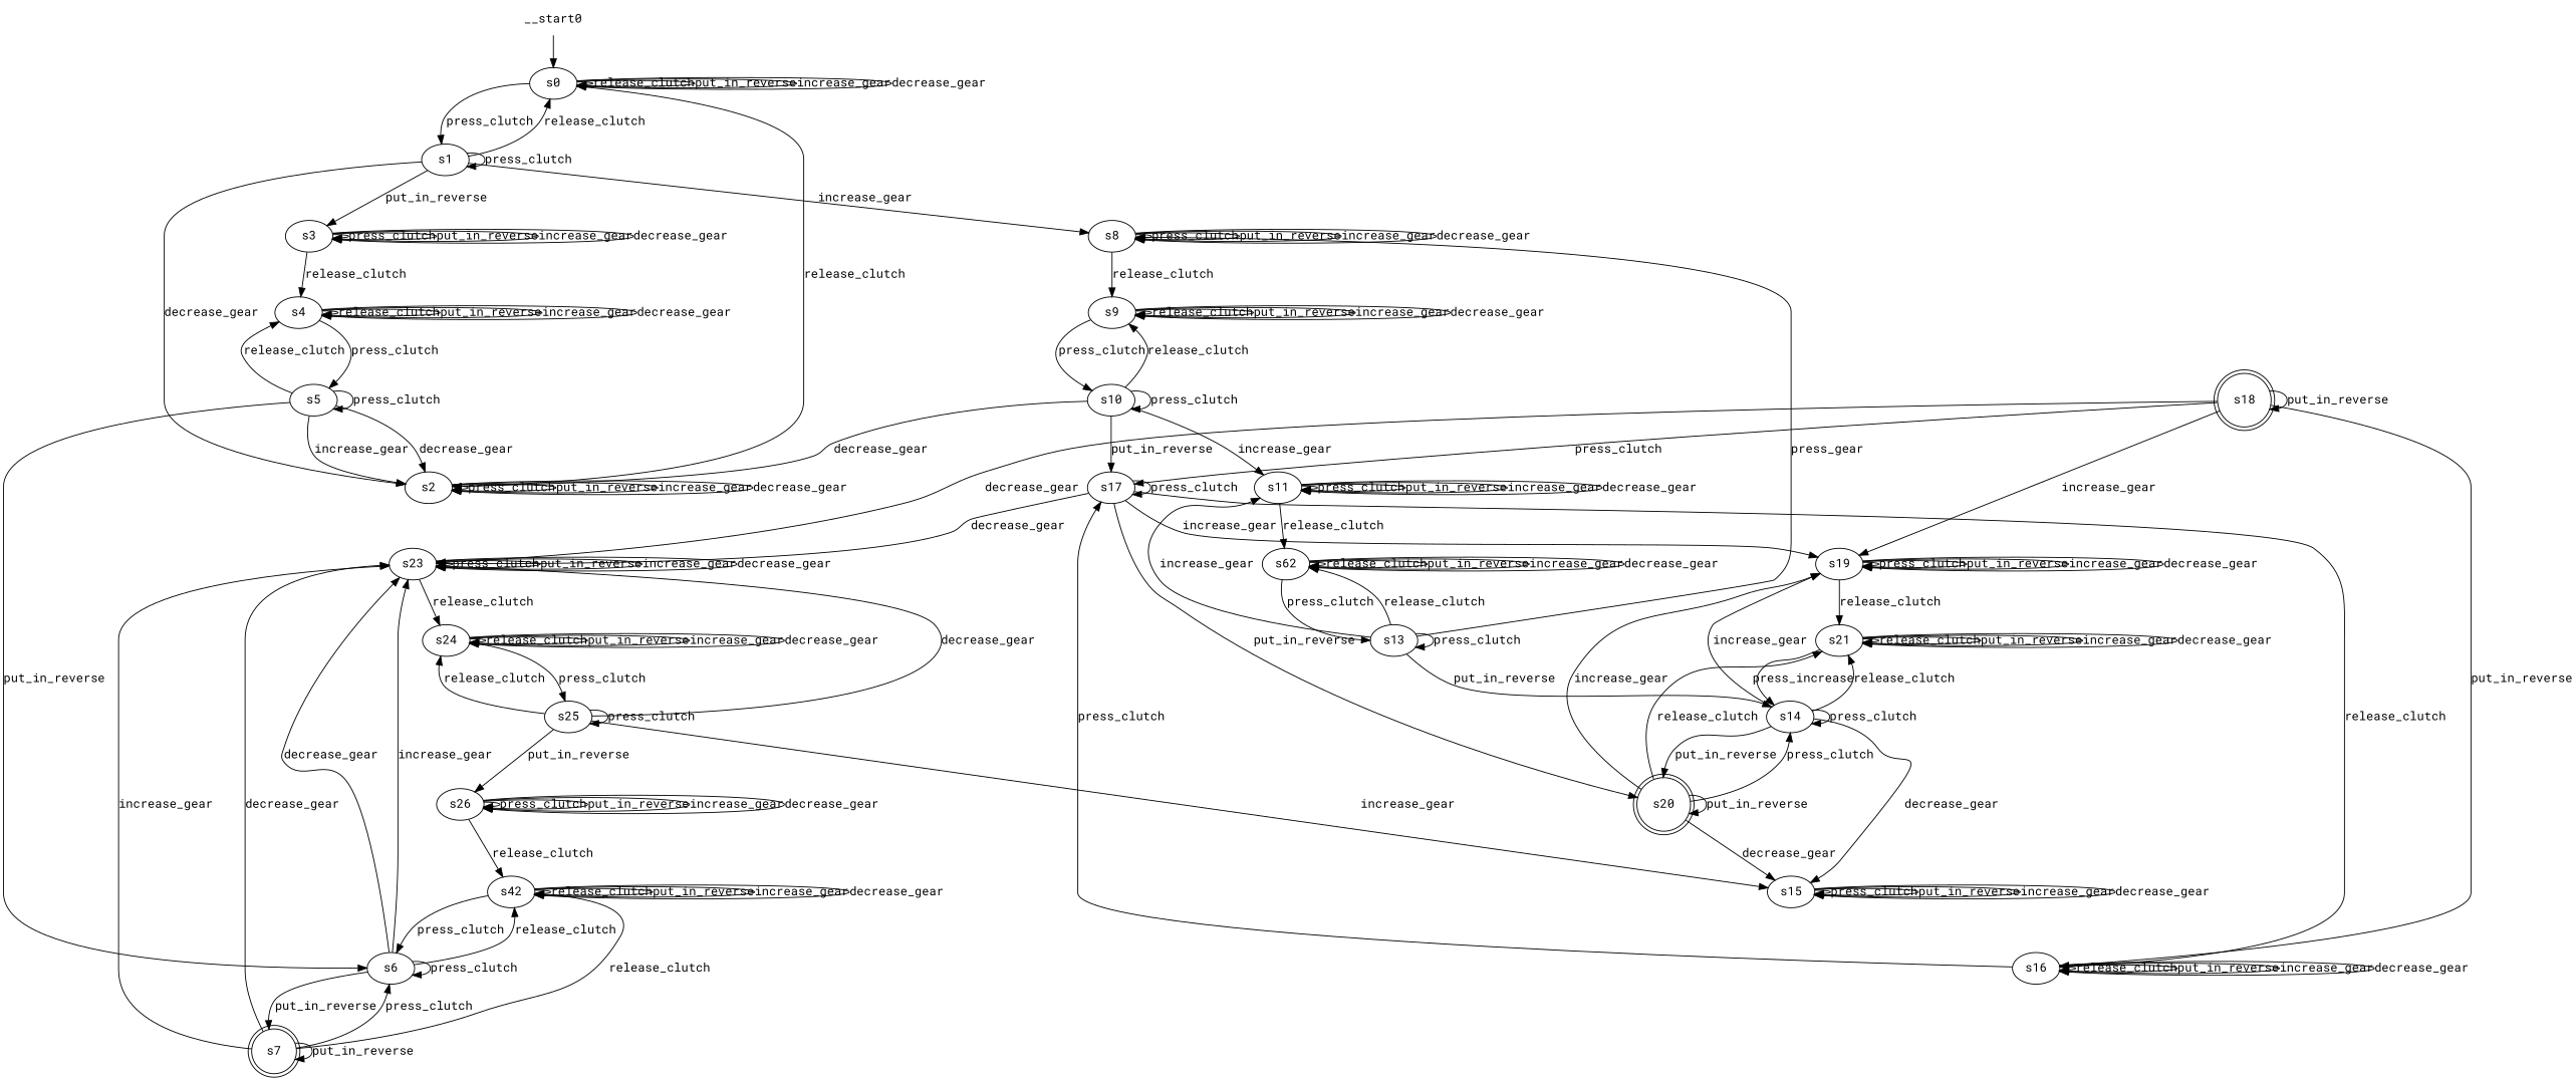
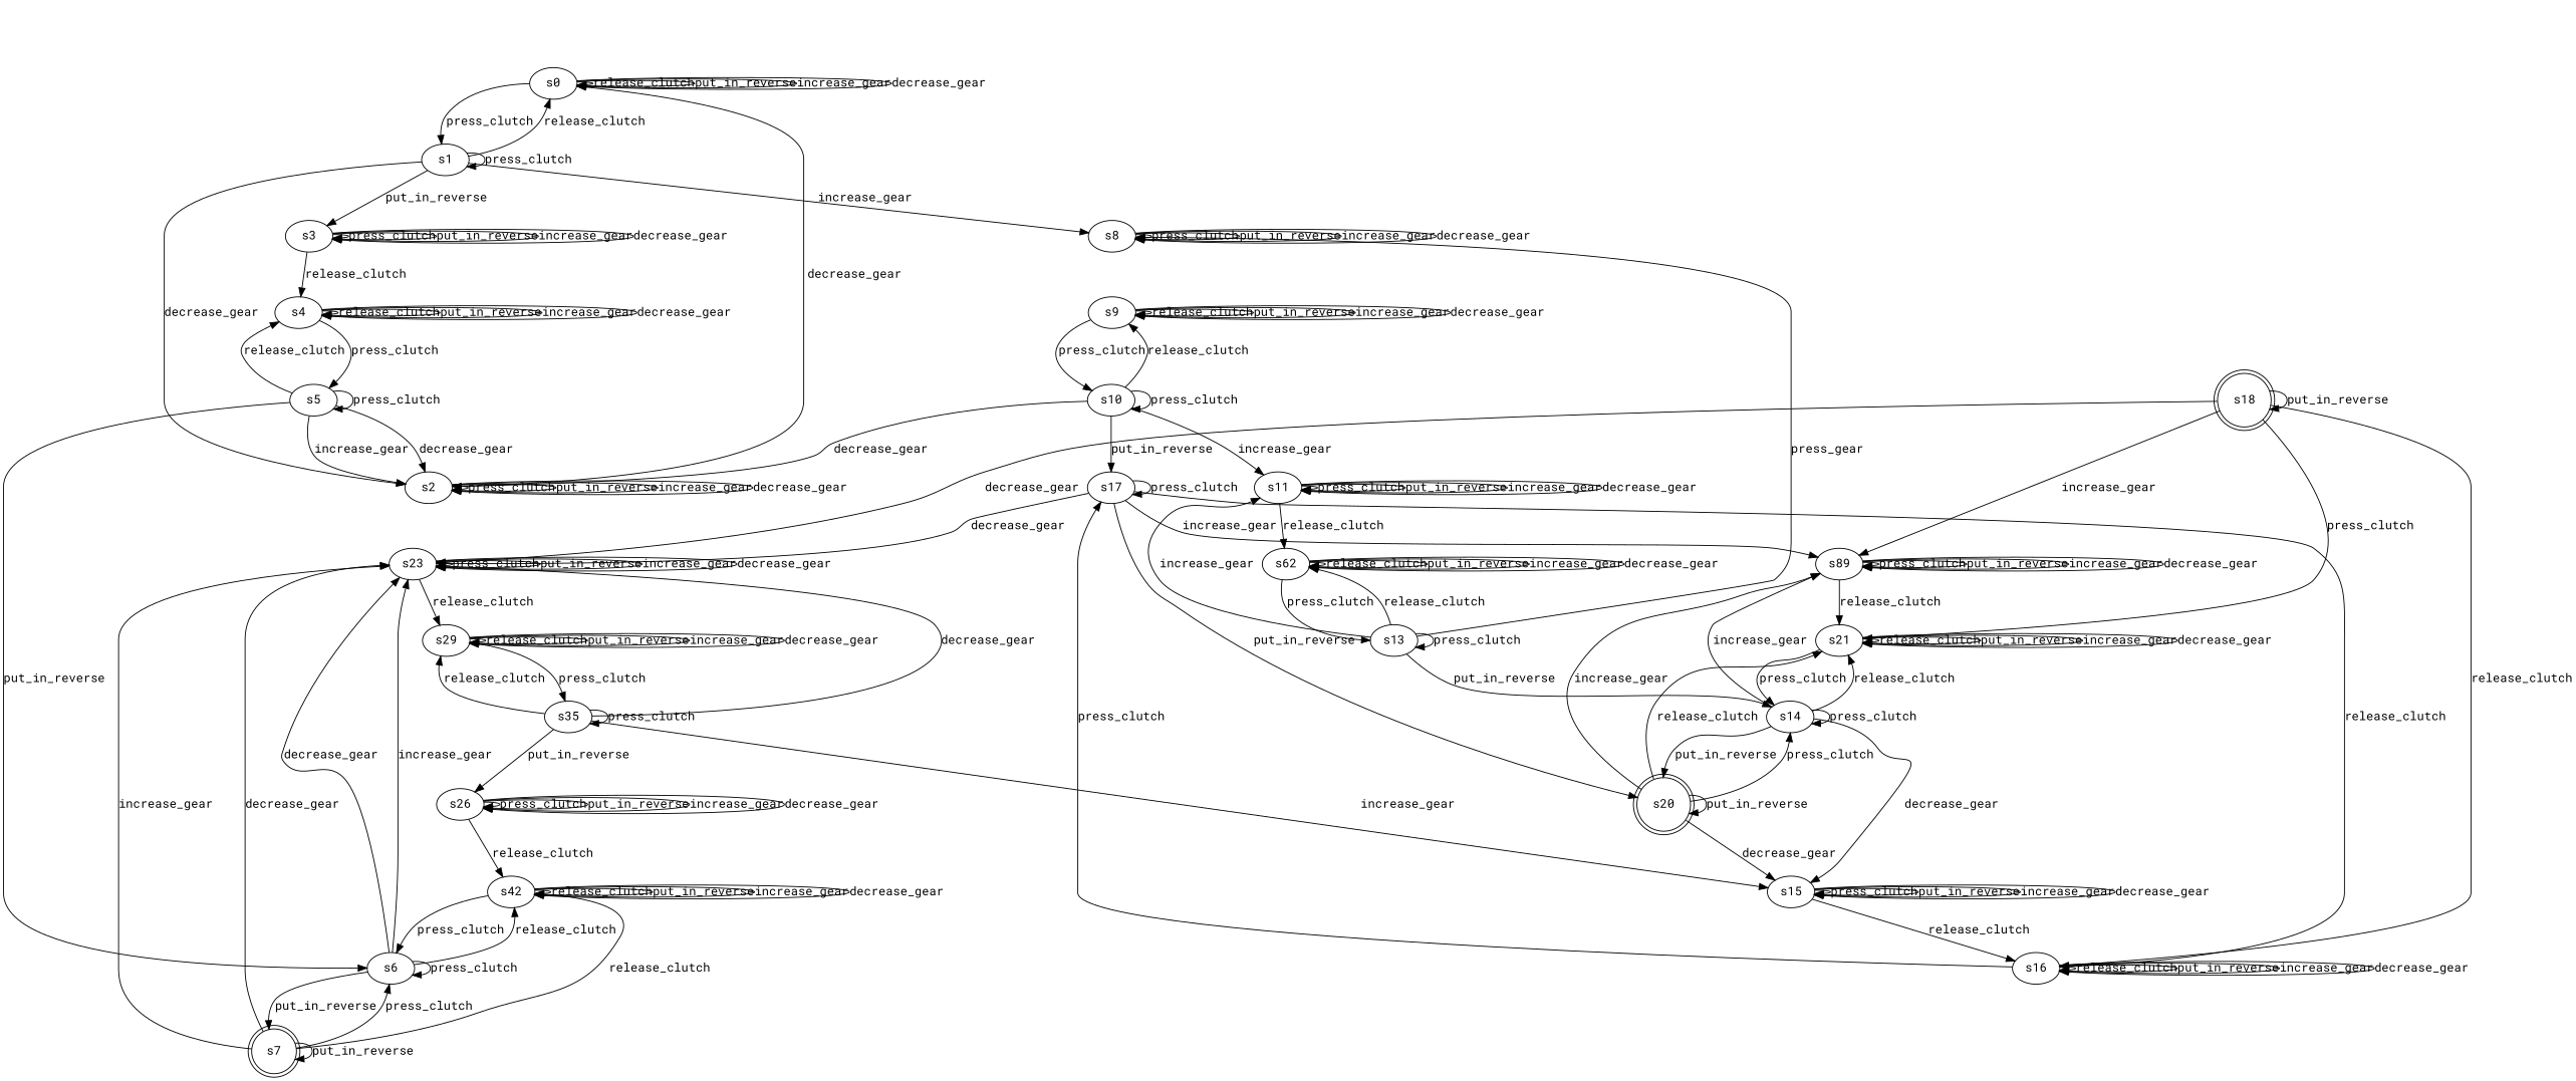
  digraph {
    fontname="Roboto Mono"
    node [fontname="Roboto Mono"]
    edge [fontname="Roboto Mono"]
    n1 [label=s0]
    n2 [label=s1]
    n3 [label=s2]
    n4 [label=s3]
    n5 [label=s8]
    n6 [label=s4]
    n7 [label=s9]
    n8 [label=s5]
    n9 [label=s6]
    n10 [label=s7 shape=doublecircle]
    n11 [label=s42]
    n12 [label=s23]
-   n13 [label=s24]
+   n13 [label=s29]
    n14 [label=s10]
    n15 [label=s11]
    n16 [label=s17]
    n17 [label=s62]
-   n18 [label=s19]
+   n18 [label=s89]
    n19 [label=s20 shape=doublecircle]
    n20 [label=s16]
    n21 [label=s13]
    n22 [label=s14]
    n23 [label=s15]
    n24 [label=s21]
    n25 [label=s18 shape=doublecircle]
-   n26 [label=s25]
+   n26 [label=s35]
    n27 [label=s26]
-   __start0 [shape=none]
    n1 -> n1 [label=release_clutch]
    n1 -> n1 [label=put_in_reverse]
    n1 -> n1 [label=increase_gear]
    n1 -> n1 [label=decrease_gear]
    n1 -> n2 [label=press_clutch]
    n2 -> n1 [label=release_clutch]
    n2 -> n2 [label=press_clutch]
    n2 -> n3 [label=decrease_gear]
    n2 -> n4 [label=put_in_reverse]
    n2 -> n5 [label=increase_gear]
-   n3 -> n1 [label=release_clutch]
+   n3 -> n1 [label=decrease_gear]
    n3 -> n3 [label=press_clutch]
    n3 -> n3 [label=put_in_reverse]
    n3 -> n3 [label=increase_gear]
    n3 -> n3 [label=decrease_gear]
    n4 -> n4 [label=press_clutch]
    n4 -> n4 [label=put_in_reverse]
    n4 -> n4 [label=increase_gear]
    n4 -> n4 [label=decrease_gear]
    n4 -> n6 [label=release_clutch]
    n5 -> n5 [label=press_clutch]
    n5 -> n5 [label=put_in_reverse]
    n5 -> n5 [label=increase_gear]
    n5 -> n5 [label=decrease_gear]
-   n5 -> n7 [label=release_clutch]
    n6 -> n6 [label=release_clutch]
    n6 -> n6 [label=put_in_reverse]
    n6 -> n6 [label=increase_gear]
    n6 -> n6 [label=decrease_gear]
    n6 -> n8 [label=press_clutch]
    n7 -> n7 [label=release_clutch]
    n7 -> n7 [label=put_in_reverse]
    n7 -> n7 [label=increase_gear]
    n7 -> n7 [label=decrease_gear]
    n7 -> n14 [label=press_clutch]
    n8 -> n3 [label=increase_gear]
    n8 -> n3 [label=decrease_gear]
    n8 -> n6 [label=release_clutch]
    n8 -> n8 [label=press_clutch]
    n8 -> n9 [label=put_in_reverse]
    n9 -> n9 [label=press_clutch]
    n9 -> n10 [label=put_in_reverse]
    n9 -> n11 [label=release_clutch]
    n9 -> n12 [label=increase_gear]
    n9 -> n12 [label=decrease_gear]
    n10 -> n9 [label=press_clutch]
    n10 -> n10 [label=put_in_reverse]
    n10 -> n11 [label=release_clutch]
    n10 -> n12 [label=increase_gear]
    n10 -> n12 [label=decrease_gear]
    n11 -> n9 [label=press_clutch]
    n11 -> n11 [label=release_clutch]
    n11 -> n11 [label=put_in_reverse]
    n11 -> n11 [label=increase_gear]
    n11 -> n11 [label=decrease_gear]
    n12 -> n12 [label=press_clutch]
    n12 -> n12 [label=put_in_reverse]
    n12 -> n12 [label=increase_gear]
    n12 -> n12 [label=decrease_gear]
    n12 -> n13 [label=release_clutch]
    n13 -> n13 [label=release_clutch]
    n13 -> n13 [label=put_in_reverse]
    n13 -> n13 [label=increase_gear]
    n13 -> n13 [label=decrease_gear]
    n13 -> n26 [label=press_clutch]
    n14 -> n3 [label=decrease_gear]
    n14 -> n7 [label=release_clutch]
    n14 -> n14 [label=press_clutch]
    n14 -> n15 [label=increase_gear]
    n14 -> n16 [label=put_in_reverse]
    n15 -> n15 [label=press_clutch]
    n15 -> n15 [label=put_in_reverse]
    n15 -> n15 [label=increase_gear]
    n15 -> n15 [label=decrease_gear]
    n15 -> n17 [label=release_clutch]
    n16 -> n12 [label=decrease_gear]
    n16 -> n16 [label=press_clutch]
    n16 -> n18 [label=increase_gear]
    n16 -> n19 [label=put_in_reverse]
    n16 -> n20 [label=release_clutch]
    n17 -> n17 [label=release_clutch]
    n17 -> n17 [label=put_in_reverse]
    n17 -> n17 [label=increase_gear]
    n17 -> n17 [label=decrease_gear]
    n17 -> n21 [label=press_clutch]
    n18 -> n18 [label=press_clutch]
    n18 -> n18 [label=put_in_reverse]
    n18 -> n18 [label=increase_gear]
    n18 -> n18 [label=decrease_gear]
    n18 -> n24 [label=release_clutch]
    n19 -> n18 [label=increase_gear]
    n19 -> n19 [label=put_in_reverse]
    n19 -> n22 [label=press_clutch]
    n19 -> n23 [label=decrease_gear]
    n19 -> n24 [label=release_clutch]
    n20 -> n16 [label=press_clutch]
    n20 -> n20 [label=release_clutch]
    n20 -> n20 [label=put_in_reverse]
    n20 -> n20 [label=increase_gear]
    n20 -> n20 [label=decrease_gear]
    n21 -> n5 [label=press_gear]
    n21 -> n15 [label=increase_gear]
    n21 -> n17 [label=release_clutch]
    n21 -> n21 [label=press_clutch]
    n21 -> n22 [label=put_in_reverse]
    n22 -> n18 [label=increase_gear]
    n22 -> n19 [label=put_in_reverse]
    n22 -> n22 [label=press_clutch]
    n22 -> n23 [label=decrease_gear]
    n22 -> n24 [label=release_clutch]
+   n23 -> n20 [label=release_clutch]
    n23 -> n23 [label=press_clutch]
    n23 -> n23 [label=put_in_reverse]
    n23 -> n23 [label=increase_gear]
    n23 -> n23 [label=decrease_gear]
-   n24 -> n22 [label=press_increase]
+   n24 -> n22 [label=press_clutch]
    n24 -> n24 [label=release_clutch]
    n24 -> n24 [label=put_in_reverse]
    n24 -> n24 [label=increase_gear]
    n24 -> n24 [label=decrease_gear]
    n25 -> n12 [label=decrease_gear]
-   n25 -> n16 [label=press_clutch]
+   n25 -> n24 [label=press_clutch]
    n25 -> n18 [label=increase_gear]
-   n25 -> n20 [label=put_in_reverse]
+   n25 -> n20 [label=release_clutch]
    n25 -> n25 [label=put_in_reverse]
    n26 -> n12 [label=decrease_gear]
    n26 -> n13 [label=release_clutch]
    n26 -> n23 [label=increase_gear]
    n26 -> n26 [label=press_clutch]
    n26 -> n27 [label=put_in_reverse]
    n27 -> n11 [label=release_clutch]
    n27 -> n27 [label=press_clutch]
    n27 -> n27 [label=put_in_reverse]
    n27 -> n27 [label=increase_gear]
    n27 -> n27 [label=decrease_gear]
-   __start0 -> n1
  }
